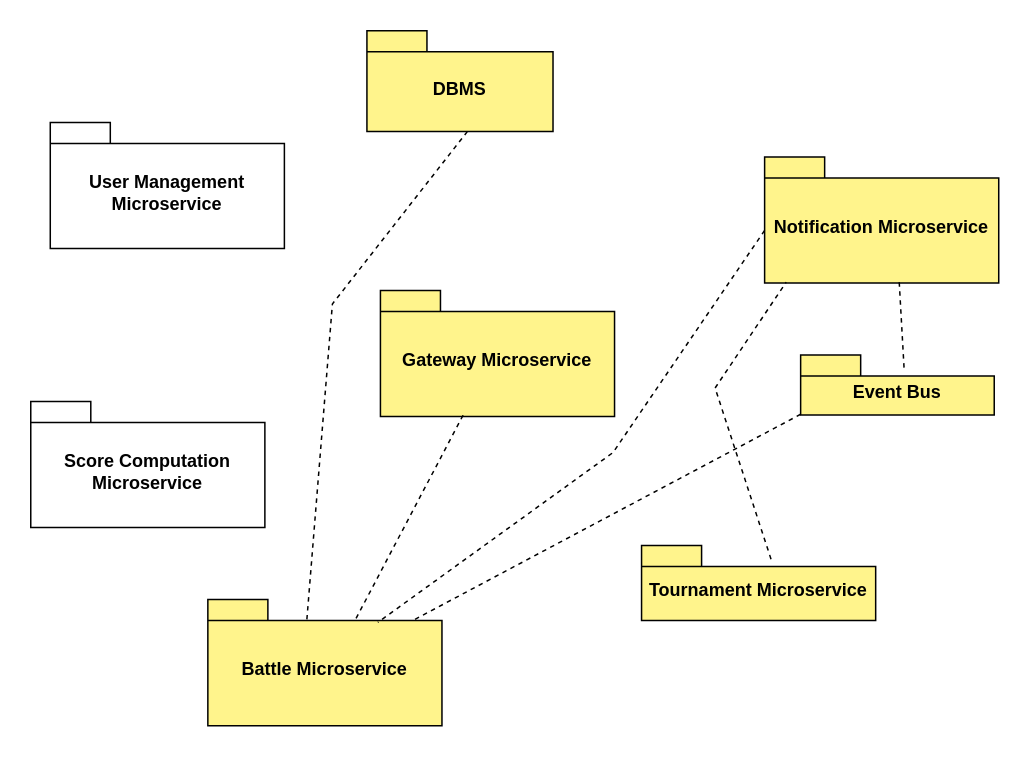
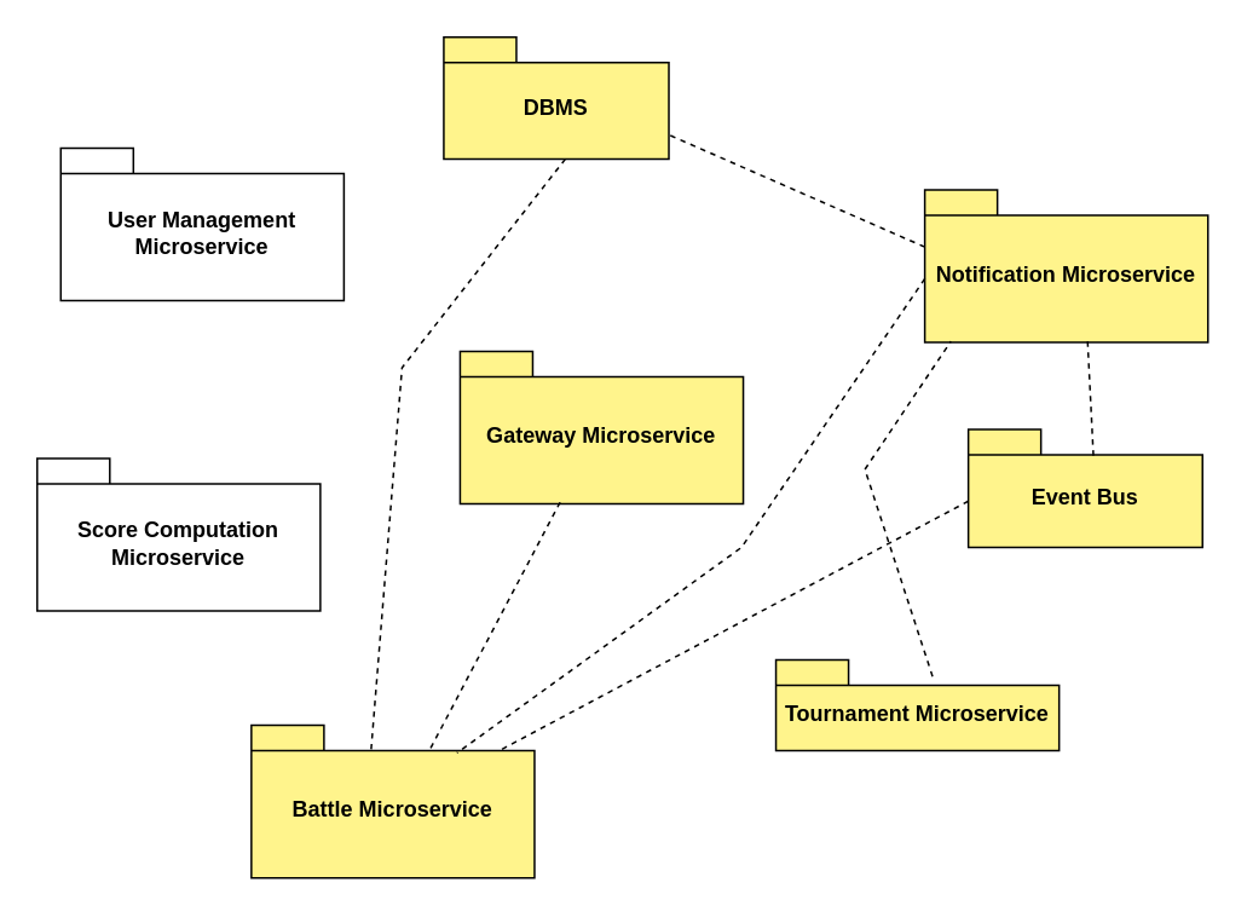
  <mxCell id="0" />
  <mxCell id="1" parent="0" />
  <mxCell id="2" value="Gateway Microservice" style="shape=folder;fontStyle=1;spacingTop=10;tabWidth=40;tabHeight=14;tabPosition=left;html=1;whiteSpace=wrap;fillColor=#FFF48C;" parent="1" vertex="1"><mxGeometry x="253" y="193" width="156" height="84" as="geometry" /></mxCell>
  <mxCell id="3" value="User Management Microservice" style="shape=folder;fontStyle=1;spacingTop=10;tabWidth=40;tabHeight=14;tabPosition=left;html=1;whiteSpace=wrap;fillColor=#FFFFFF;" parent="1" vertex="1"><mxGeometry x="33" y="81" width="156" height="84" as="geometry" /></mxCell>
- <mxCell id="4" value="Score Computation Microservice" style="shape=folder;fontStyle=1;spacingTop=10;tabWidth=40;tabHeight=14;tabPosition=left;html=1;whiteSpace=wrap;" parent="1" vertex="1"><mxGeometry x="20" y="267" width="156" height="84" as="geometry" /></mxCell>
+ <mxCell id="4" value="Score Computation Microservice" style="shape=folder;fontStyle=1;spacingTop=10;tabWidth=40;tabHeight=14;tabPosition=left;html=1;whiteSpace=wrap;" parent="1" vertex="1"><mxGeometry x="20" y="252" width="156" height="84" as="geometry" /></mxCell>
  <mxCell id="5" value="Tournament Microservice" style="shape=folder;fontStyle=1;spacingTop=10;tabWidth=40;tabHeight=14;tabPosition=left;html=1;whiteSpace=wrap;fillColor=#FFF48C;" parent="1" vertex="1"><mxGeometry x="427" y="363" width="156" height="50" as="geometry" /></mxCell>
  <mxCell id="6" value="Battle Microservice" style="shape=folder;fontStyle=1;spacingTop=10;tabWidth=40;tabHeight=14;tabPosition=left;html=1;whiteSpace=wrap;fillColor=#FFF48C;" parent="1" vertex="1"><mxGeometry x="138" y="399" width="156" height="84" as="geometry" /></mxCell>
  <mxCell id="7" value="Notification Microservice" style="shape=folder;fontStyle=1;spacingTop=10;tabWidth=40;tabHeight=14;tabPosition=left;html=1;whiteSpace=wrap;fillColor=#FFF48C;" parent="1" vertex="1"><mxGeometry x="509" y="104" width="156" height="84" as="geometry" /></mxCell>
  <mxCell id="8" value="" style="endArrow=none;dashed=1;html=1;rounded=0;exitX=0;exitY=0;exitDx=156;exitDy=49;exitPerimeter=0;entryX=0.423;entryY=0.157;entryDx=0;entryDy=0;entryPerimeter=0;" parent="1" target="6" edge="1"><mxGeometry width="50" height="50" relative="1" as="geometry"><mxPoint x="311" y="87" as="sourcePoint" /><mxPoint x="398.128" y="178.14" as="targetPoint" /><Array as="points"><mxPoint x="221" y="202" /></Array></mxGeometry></mxCell>
  <mxCell id="9" value="DBMS" style="shape=folder;fontStyle=1;spacingTop=10;tabWidth=40;tabHeight=14;tabPosition=left;html=1;whiteSpace=wrap;fillColor=#FFF48C;" parent="1" vertex="1"><mxGeometry x="244" y="20" width="124" height="67" as="geometry" /></mxCell>
  <mxCell id="10" value="" style="endArrow=none;dashed=1;html=1;rounded=0;exitX=0.353;exitY=0.99;exitDx=0;exitDy=0;exitPerimeter=0;entryX=0;entryY=0;entryDx=98;entryDy=14;entryPerimeter=0;" parent="1" source="2" target="6" edge="1"><mxGeometry width="50" height="50" relative="1" as="geometry"><mxPoint x="431.636" y="319.537" as="sourcePoint" /><mxPoint x="353" y="351" as="targetPoint" /></mxGeometry></mxCell>
- <mxCell id="11" value="Event Bus" style="shape=folder;fontStyle=1;spacingTop=10;tabWidth=40;tabHeight=14;tabPosition=left;html=1;whiteSpace=wrap;fillColor=#FFF48C;" parent="1" vertex="1"><mxGeometry x="533" y="236" width="129" height="40" as="geometry" /></mxCell>
+ <mxCell id="11" value="Event Bus" style="shape=folder;fontStyle=1;spacingTop=10;tabWidth=40;tabHeight=14;tabPosition=left;html=1;whiteSpace=wrap;fillColor=#FFF48C;" parent="1" vertex="1"><mxGeometry x="533" y="236" width="129" height="65" as="geometry" /></mxCell>
  <mxCell id="12" value="" style="endArrow=none;dashed=1;html=1;rounded=0;exitX=0.575;exitY=0.994;exitDx=0;exitDy=0;exitPerimeter=0;entryX=0.535;entryY=0.259;entryDx=0;entryDy=0;entryPerimeter=0;" parent="1" source="7" target="11" edge="1"><mxGeometry width="50" height="50" relative="1" as="geometry"><mxPoint x="655" y="200" as="sourcePoint" /><mxPoint x="746" y="286" as="targetPoint" /></mxGeometry></mxCell>
  <mxCell id="13" value="" style="endArrow=none;dashed=1;html=1;rounded=0;entryX=0.092;entryY=0.994;entryDx=0;entryDy=0;entryPerimeter=0;exitX=0.553;exitY=0.181;exitDx=0;exitDy=0;exitPerimeter=0;" parent="1" source="5" target="7" edge="1"><mxGeometry width="50" height="50" relative="1" as="geometry"><mxPoint x="247" y="107" as="sourcePoint" /><mxPoint x="338" y="193" as="targetPoint" /><Array as="points"><mxPoint x="476" y="258" /></Array></mxGeometry></mxCell>
  <mxCell id="14" value="" style="endArrow=none;dashed=1;html=1;rounded=0;exitX=0;exitY=0;exitDx=0;exitDy=39.5;exitPerimeter=0;entryX=0.868;entryY=0.173;entryDx=0;entryDy=0;entryPerimeter=0;" parent="1" source="11" target="6" edge="1"><mxGeometry width="50" height="50" relative="1" as="geometry"><mxPoint x="387" y="282.84" as="sourcePoint" /><mxPoint x="315" y="419.84" as="targetPoint" /></mxGeometry></mxCell>
  <mxCell id="15" value="" style="endArrow=none;dashed=1;html=1;rounded=0;exitX=0;exitY=0;exitDx=0;exitDy=49;exitPerimeter=0;entryX=0.726;entryY=0.181;entryDx=0;entryDy=0;entryPerimeter=0;" parent="1" source="7" target="6" edge="1"><mxGeometry width="50" height="50" relative="1" as="geometry"><mxPoint x="520.59" y="260.47" as="sourcePoint" /><mxPoint x="260.59" y="399.47" as="targetPoint" /><Array as="points"><mxPoint x="408" y="301" /></Array></mxGeometry></mxCell>
+ <mxCell id="16" value="" style="endArrow=none;dashed=1;html=1;rounded=0;exitX=0;exitY=0;exitDx=0;exitDy=31.5;exitPerimeter=0;entryX=0;entryY=0;entryDx=124;entryDy=53.75;entryPerimeter=0;" edge="1" parent="1" source="7" target="9"><mxGeometry width="50" height="50" relative="1" as="geometry"><mxPoint x="445" y="41.84" as="sourcePoint" /><mxPoint x="373" y="178.84" as="targetPoint" /></mxGeometry></mxCell>
